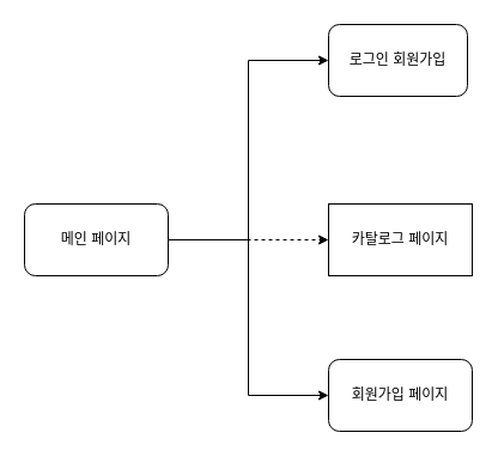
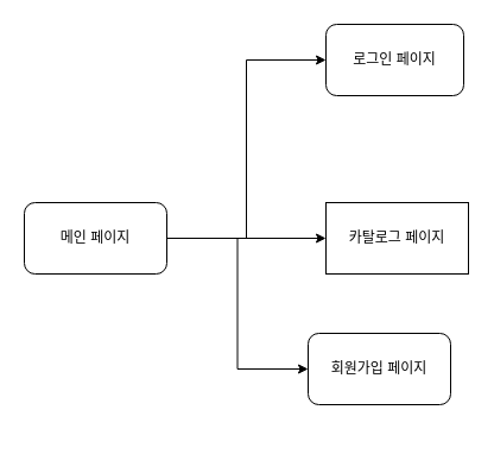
  <mxCell id="0" />
  <mxCell id="1" parent="0" />
  <mxCell id="2" style="edgeStyle=orthogonalEdgeStyle;rounded=0;orthogonalLoop=1;jettySize=auto;html=1;entryX=0;entryY=0.5;entryDx=0;entryDy=0;" edge="1" parent="1" source="5" target="7"><mxGeometry relative="1" as="geometry" /></mxCell>
- <mxCell id="3" style="edgeStyle=orthogonalEdgeStyle;rounded=0;orthogonalLoop=1;jettySize=auto;html=1;entryX=0;entryY=0.5;entryDx=0;entryDy=0;dashed=1;" edge="1" parent="1" source="5" target="6"><mxGeometry relative="1" as="geometry" /></mxCell>
+ <mxCell id="3" style="edgeStyle=orthogonalEdgeStyle;rounded=0;orthogonalLoop=1;jettySize=auto;html=1;entryX=0;entryY=0.5;entryDx=0;entryDy=0;" edge="1" parent="1" source="5" target="6"><mxGeometry relative="1" as="geometry" /></mxCell>
  <mxCell id="4" style="edgeStyle=orthogonalEdgeStyle;rounded=0;orthogonalLoop=1;jettySize=auto;html=1;entryX=0;entryY=0.5;entryDx=0;entryDy=0;" edge="1" parent="1" source="5" target="8"><mxGeometry relative="1" as="geometry" /></mxCell>
  <mxCell id="5" value="메인 페이지" style="rounded=1;whiteSpace=wrap;html=1;" vertex="1" parent="1"><mxGeometry x="20" y="170" width="120" height="60" as="geometry" /></mxCell>
  <mxCell id="6" value="카탈로그&amp;nbsp;페이지" style="whiteSpace=wrap;html=1;rounded=0;" vertex="1" parent="1"><mxGeometry x="274" y="170" width="120" height="60" as="geometry" /></mxCell>
- <mxCell id="7" value="로그인&amp;nbsp;회원가입" style="rounded=1;whiteSpace=wrap;html=1;" vertex="1" parent="1"><mxGeometry x="274" y="20" width="116" height="60" as="geometry" /></mxCell>
- <mxCell id="8" value="회원가입&amp;nbsp;페이지" style="rounded=1;whiteSpace=wrap;html=1;" vertex="1" parent="1"><mxGeometry x="274" y="300" width="120" height="60" as="geometry" /></mxCell>
+ <mxCell id="7" value="로그인&amp;nbsp;페이지" style="rounded=1;whiteSpace=wrap;html=1;" vertex="1" parent="1"><mxGeometry x="274" y="20" width="116" height="60" as="geometry" /></mxCell>
+ <mxCell id="8" value="회원가입&amp;nbsp;페이지" style="rounded=1;whiteSpace=wrap;html=1;" vertex="1" parent="1"><mxGeometry x="259" y="280" width="120" height="60" as="geometry" /></mxCell>
